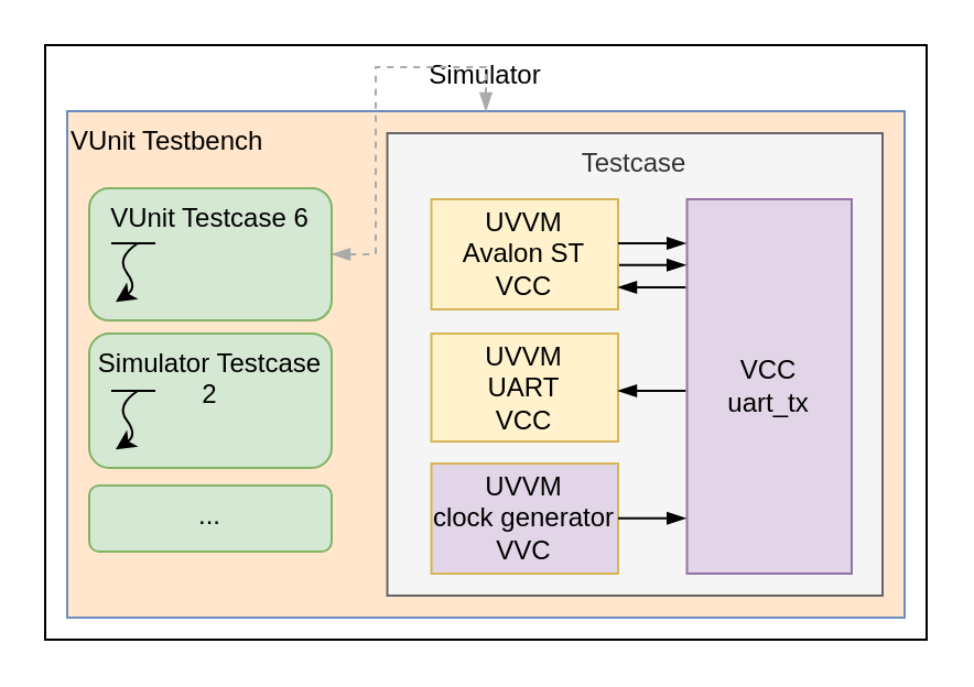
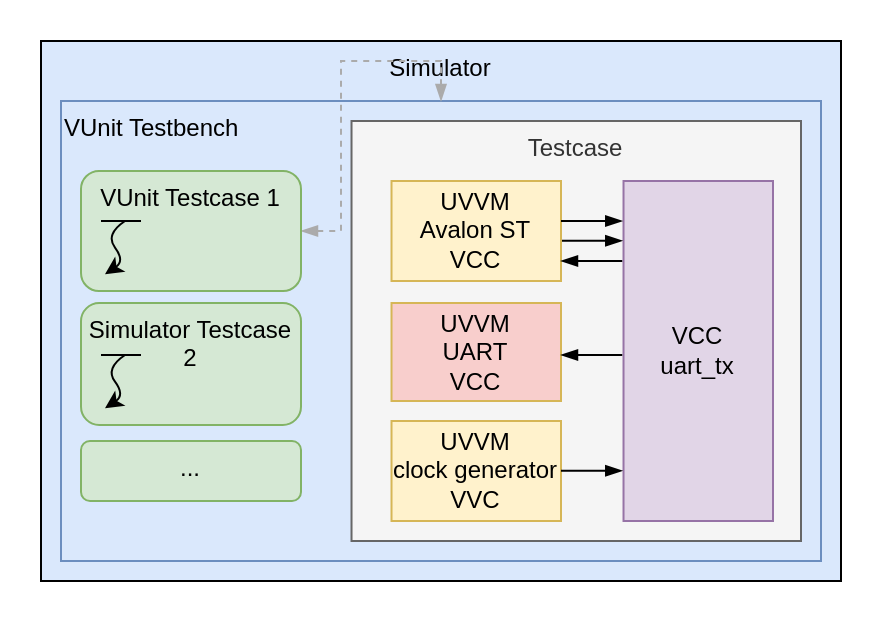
  <mxCell id="0" />
  <mxCell id="1" parent="0" />
- <mxCell id="2" value="Simulator" style="rounded=0;whiteSpace=wrap;html=1;verticalAlign=top;" vertex="1" parent="1"><mxGeometry width="400" height="270" as="geometry" x="20" y="20" /></mxCell>
- <mxCell id="3" value="VUnit Testbench" style="rounded=0;whiteSpace=wrap;html=1;verticalAlign=top;align=left;fillColor=#ffe6cc;strokeColor=#6c8ebf;" vertex="1" parent="1"><mxGeometry x="30" y="50" width="380" height="230" as="geometry" /></mxCell>
+ <mxCell id="2" value="Simulator" style="rounded=0;whiteSpace=wrap;html=1;verticalAlign=top;fillColor=#dae8fc;" vertex="1" parent="1"><mxGeometry width="400" height="270" as="geometry" x="20" y="20" /></mxCell>
+ <mxCell id="3" value="VUnit Testbench" style="rounded=0;whiteSpace=wrap;html=1;verticalAlign=top;align=left;fillColor=#dae8fc;strokeColor=#6c8ebf;" vertex="1" parent="1"><mxGeometry x="30" y="50" width="380" height="230" as="geometry" /></mxCell>
  <mxCell id="4" value="Testcase" style="rounded=0;whiteSpace=wrap;html=1;align=center;verticalAlign=top;fillColor=#f5f5f5;fontColor=#333333;strokeColor=#666666;" vertex="1" parent="1"><mxGeometry x="175.26" y="60" width="224.74" height="210" as="geometry" /></mxCell>
  <mxCell id="5" style="edgeStyle=orthogonalEdgeStyle;rounded=0;orthogonalLoop=1;jettySize=auto;html=1;endArrow=blockThin;endFill=1;dashed=1;startArrow=blockThin;startFill=1;fillColor=#f5f5f5;strokeColor=#ABABAB;exitX=1;exitY=0.5;exitDx=0;exitDy=0;" edge="1" parent="1" target="3" source="13"><mxGeometry relative="1" as="geometry"><mxPoint x="135.75" y="166" as="sourcePoint" /><mxPoint x="195.26" y="186" as="targetPoint" /></mxGeometry></mxCell>
  <mxCell id="6" value="VCC&lt;br&gt;uart_tx" style="rounded=0;whiteSpace=wrap;html=1;align=center;verticalAlign=middle;fillColor=#e1d5e7;strokeColor=#9673a6;" vertex="1" parent="1"><mxGeometry x="311.26" y="90" width="74.74" height="170" as="geometry" /></mxCell>
  <mxCell id="7" style="edgeStyle=orthogonalEdgeStyle;rounded=0;orthogonalLoop=1;jettySize=auto;html=1;entryX=0.009;entryY=0.285;entryDx=0;entryDy=0;entryPerimeter=0;endArrow=blockThin;endFill=1;" edge="1" parent="1"><mxGeometry relative="1" as="geometry"><mxPoint x="280" y="119.919" as="sourcePoint" /><mxPoint x="310.63" y="119.905" as="targetPoint" /><Array as="points"><mxPoint x="300" y="119.53" /></Array></mxGeometry></mxCell>
  <mxCell id="8" value="UVVM&lt;br&gt;Avalon ST&lt;br&gt;VCC" style="rounded=0;whiteSpace=wrap;html=1;align=center;verticalAlign=middle;fillColor=#fff2cc;strokeColor=#d6b656;" vertex="1" parent="1"><mxGeometry x="195.26" y="90" width="84.74" height="50" as="geometry" /></mxCell>
- <mxCell id="9" value="UVVM&lt;br&gt;UART&lt;br&gt;VCC" style="rounded=0;whiteSpace=wrap;html=1;align=center;verticalAlign=middle;fillColor=#fff2cc;strokeColor=#d6b656;" vertex="1" parent="1"><mxGeometry x="195.26" y="151" width="84.74" height="49" as="geometry" /></mxCell>
+ <mxCell id="9" value="UVVM&lt;br&gt;UART&lt;br&gt;VCC" style="rounded=0;whiteSpace=wrap;html=1;align=center;verticalAlign=middle;fillColor=#f8cecc;strokeColor=#d6b656;" vertex="1" parent="1"><mxGeometry x="195.26" y="151" width="84.74" height="49" as="geometry" /></mxCell>
  <mxCell id="10" style="edgeStyle=orthogonalEdgeStyle;rounded=0;orthogonalLoop=1;jettySize=auto;html=1;entryX=0.009;entryY=0.285;entryDx=0;entryDy=0;entryPerimeter=0;endArrow=blockThin;endFill=1;startArrow=none;startFill=0;" edge="1" parent="1"><mxGeometry relative="1" as="geometry"><mxPoint x="280" y="110.019" as="sourcePoint" /><mxPoint x="310.63" y="110.005" as="targetPoint" /><Array as="points"><mxPoint x="300" y="109.63" /></Array></mxGeometry></mxCell>
  <mxCell id="11" style="edgeStyle=orthogonalEdgeStyle;rounded=0;orthogonalLoop=1;jettySize=auto;html=1;entryX=0.009;entryY=0.285;entryDx=0;entryDy=0;entryPerimeter=0;endArrow=none;endFill=0;startArrow=blockThin;startFill=1;" edge="1" parent="1"><mxGeometry relative="1" as="geometry"><mxPoint x="280" y="130.019" as="sourcePoint" /><mxPoint x="310.63" y="130.005" as="targetPoint" /><Array as="points"><mxPoint x="300" y="129.63" /></Array></mxGeometry></mxCell>
  <mxCell id="12" style="edgeStyle=orthogonalEdgeStyle;rounded=0;orthogonalLoop=1;jettySize=auto;html=1;entryX=0.009;entryY=0.285;entryDx=0;entryDy=0;entryPerimeter=0;endArrow=none;endFill=0;startArrow=blockThin;startFill=1;" edge="1" parent="1"><mxGeometry relative="1" as="geometry"><mxPoint x="280" y="177.019" as="sourcePoint" /><mxPoint x="310.63" y="177.005" as="targetPoint" /><Array as="points"><mxPoint x="300" y="176.63" /></Array></mxGeometry></mxCell>
- <mxCell id="13" value="VUnit Testcase 6" style="rounded=1;whiteSpace=wrap;html=1;verticalAlign=top;align=center;fillColor=#d5e8d4;strokeColor=#82b366;" vertex="1" parent="1"><mxGeometry x="40" y="85" width="110" height="60" as="geometry" /></mxCell>
+ <mxCell id="13" value="VUnit Testcase 1" style="rounded=1;whiteSpace=wrap;html=1;verticalAlign=top;align=center;fillColor=#d5e8d4;strokeColor=#82b366;" vertex="1" parent="1"><mxGeometry x="40" y="85" width="110" height="60" as="geometry" /></mxCell>
  <mxCell id="14" value="Simulator Testcase 2" style="rounded=1;whiteSpace=wrap;html=1;verticalAlign=top;align=center;fillColor=#d5e8d4;strokeColor=#82b366;" vertex="1" parent="1"><mxGeometry x="40" y="151" width="110" height="61" as="geometry" /></mxCell>
  <mxCell id="15" value="" style="group" vertex="1" connectable="0" parent="1"><mxGeometry x="50" y="177" width="20" height="20" as="geometry" /></mxCell>
  <mxCell id="16" value="" style="curved=1;endArrow=classic;html=1;rounded=0;" edge="1" parent="15"><mxGeometry width="50" height="50" relative="1" as="geometry"><mxPoint x="12" as="sourcePoint" /><mxPoint x="2" y="26.667" as="targetPoint" /><Array as="points"><mxPoint x="2" y="6.667" /><mxPoint x="12" y="20" /></Array></mxGeometry></mxCell>
  <mxCell id="17" value="" style="endArrow=none;html=1;rounded=0;" edge="1" parent="15"><mxGeometry width="50" height="50" relative="1" as="geometry"><mxPoint as="sourcePoint" /><mxPoint x="20" as="targetPoint" /></mxGeometry></mxCell>
  <mxCell id="18" value="..." style="rounded=1;whiteSpace=wrap;html=1;verticalAlign=top;align=center;fillColor=#d5e8d4;strokeColor=#82b366;" vertex="1" parent="1"><mxGeometry x="40" y="220" width="110" height="30" as="geometry" /></mxCell>
  <mxCell id="19" value="" style="group" vertex="1" connectable="0" parent="1"><mxGeometry x="50" y="110" width="20" height="20" as="geometry" /></mxCell>
  <mxCell id="20" value="" style="curved=1;endArrow=classic;html=1;rounded=0;" edge="1" parent="19"><mxGeometry width="50" height="50" relative="1" as="geometry"><mxPoint x="12" as="sourcePoint" /><mxPoint x="2" y="26.667" as="targetPoint" /><Array as="points"><mxPoint x="2" y="6.667" /><mxPoint x="12" y="20" /></Array></mxGeometry></mxCell>
  <mxCell id="21" value="" style="endArrow=none;html=1;rounded=0;" edge="1" parent="19"><mxGeometry width="50" height="50" relative="1" as="geometry"><mxPoint as="sourcePoint" /><mxPoint x="20" as="targetPoint" /></mxGeometry></mxCell>
- <mxCell id="22" value="UVVM&lt;div&gt;clock generator&lt;br&gt;VVC&lt;/div&gt;" style="rounded=0;whiteSpace=wrap;html=1;align=center;verticalAlign=middle;fillColor=#e1d5e7;strokeColor=#d6b656;" vertex="1" parent="1"><mxGeometry x="195.26" y="210" width="84.74" height="50" as="geometry" /></mxCell>
+ <mxCell id="22" value="UVVM&lt;div&gt;clock generator&lt;br&gt;VVC&lt;/div&gt;" style="rounded=0;whiteSpace=wrap;html=1;align=center;verticalAlign=middle;fillColor=#fff2cc;strokeColor=#d6b656;" vertex="1" parent="1"><mxGeometry x="195.26" y="210" width="84.74" height="50" as="geometry" /></mxCell>
  <mxCell id="23" style="edgeStyle=orthogonalEdgeStyle;rounded=0;orthogonalLoop=1;jettySize=auto;html=1;entryX=0.009;entryY=0.285;entryDx=0;entryDy=0;entryPerimeter=0;endArrow=blockThin;endFill=1;startArrow=none;startFill=0;" edge="1" parent="1"><mxGeometry relative="1" as="geometry"><mxPoint x="280" y="234.919" as="sourcePoint" /><mxPoint x="310.63" y="234.905" as="targetPoint" /><Array as="points"><mxPoint x="300" y="234.53" /></Array></mxGeometry></mxCell>
